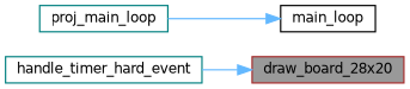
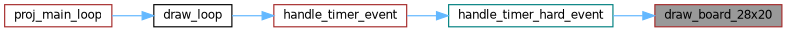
  digraph {
    rankdir=RL
    node [color=brown fillcolor=white fontname=Helvetica fontsize=10 shape=box style=filled]
    edge [color=steelblue1 dir=back fontname=Helvetica fontsize=10 labelfontname=Helvetica labelfontsize=10 style=solid]
    n1 [fillcolor=grey60 fontcolor=black height=0.2 label=draw_board_28x20 width=0.4]
    n2 [color=teal height=0.2 label=handle_timer_hard_event width=0.4]
-   n4 [color=black height=0.2 label=main_loop width=0.4]
-   n5 [color=teal height=0.2 label=proj_main_loop width=0.4]
+   n3 [height=0.2 label=handle_timer_event width=0.4]
+   n4 [color=black height=0.2 label=draw_loop width=0.4]
+   n5 [height=0.2 label=proj_main_loop width=0.4]
    n1 -> n2
+   n2 -> n3
+   n3 -> n4
    n4 -> n5
  }
